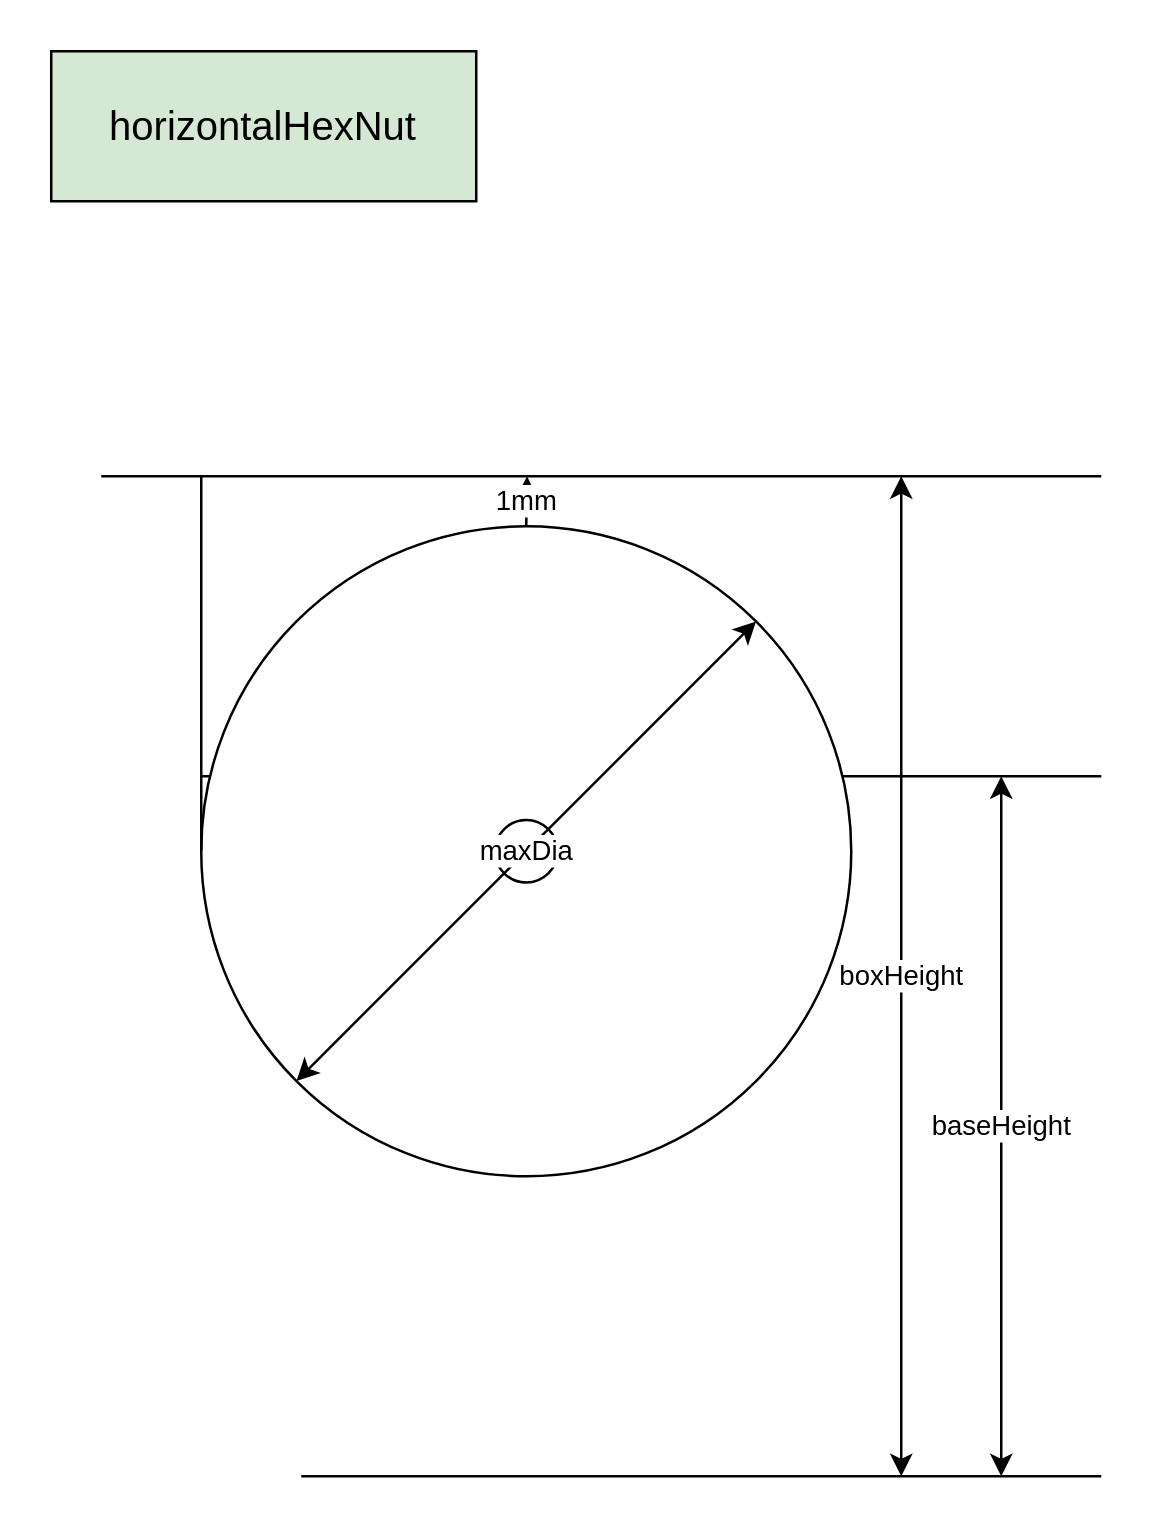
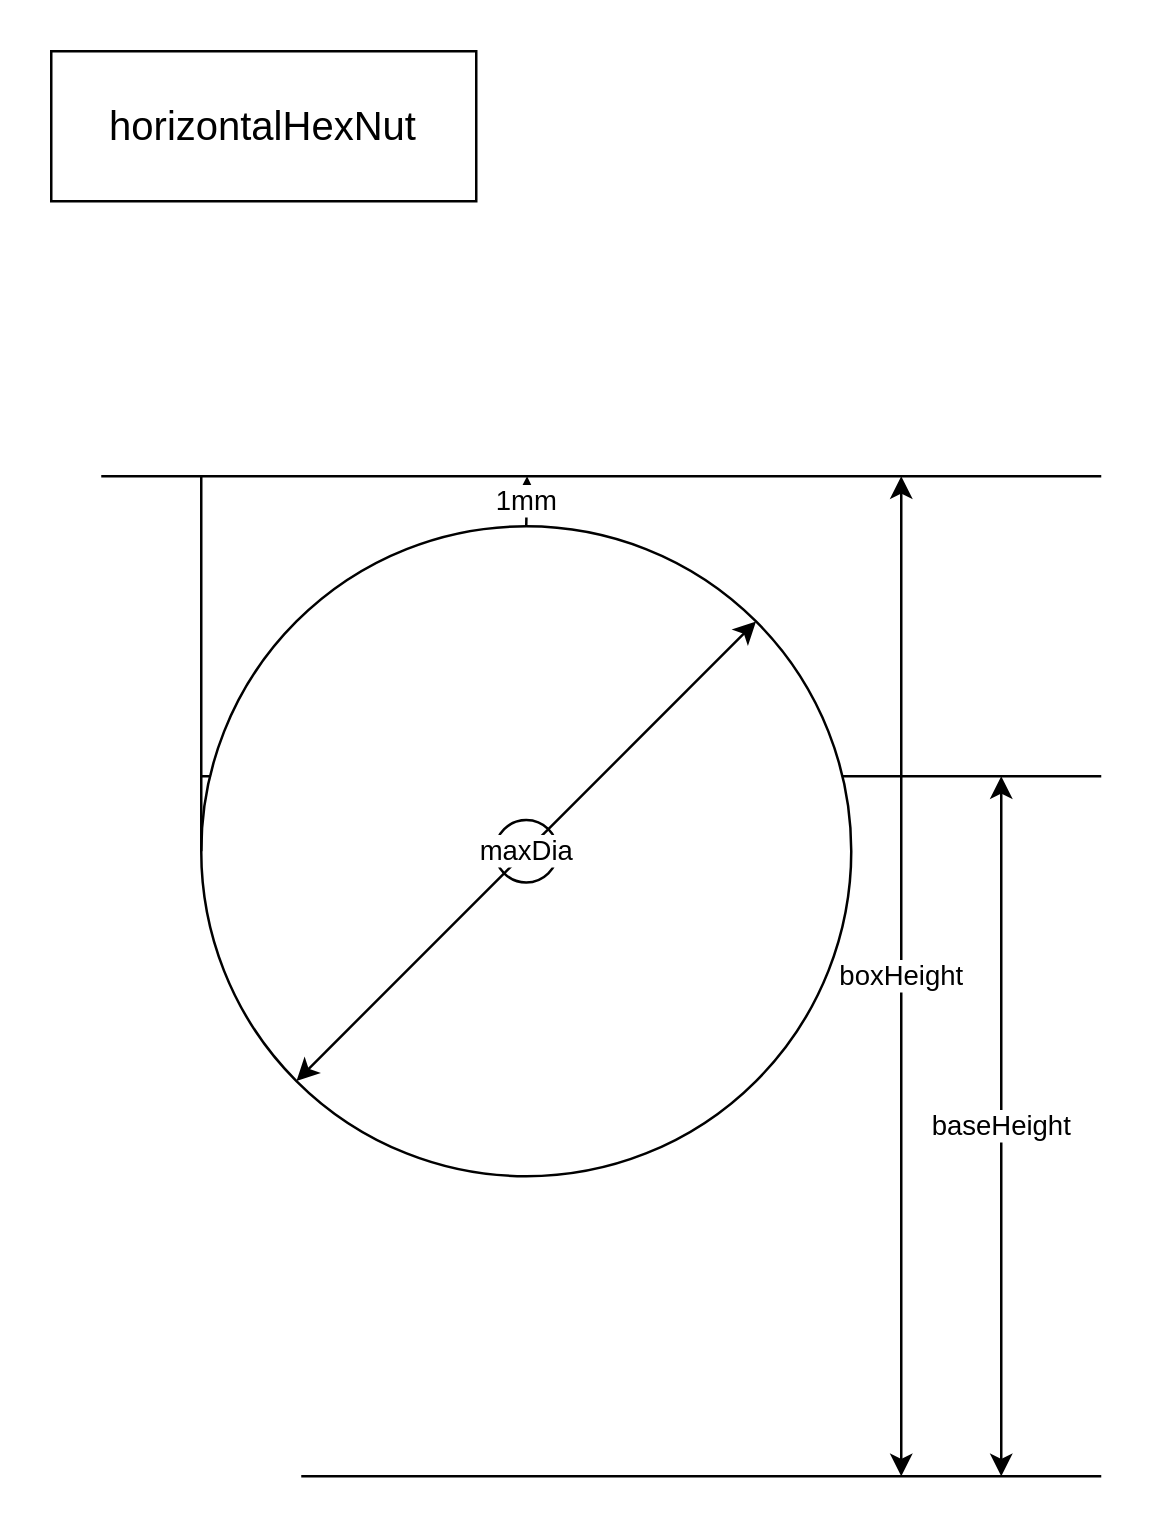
  <mxCell id="0" />
  <mxCell id="1" parent="0" />
  <mxCell id="2" value="" style="endArrow=none;html=1;rounded=0;" parent="1" edge="1"><mxGeometry width="50" height="50" relative="1" as="geometry"><mxPoint x="40" y="190" as="sourcePoint" /><mxPoint x="440" y="190" as="targetPoint" /></mxGeometry></mxCell>
  <mxCell id="3" value="" style="endArrow=none;html=1;rounded=0;" parent="1" edge="1"><mxGeometry width="50" height="50" relative="1" as="geometry"><mxPoint x="80" y="310" as="sourcePoint" /><mxPoint x="440" y="310" as="targetPoint" /></mxGeometry></mxCell>
  <mxCell id="4" value="" style="endArrow=none;html=1;rounded=0;" parent="1" edge="1"><mxGeometry width="50" height="50" relative="1" as="geometry"><mxPoint x="120" y="590" as="sourcePoint" /><mxPoint x="440" y="590" as="targetPoint" /></mxGeometry></mxCell>
  <mxCell id="5" value="1mm" style="edgeStyle=orthogonalEdgeStyle;rounded=0;orthogonalLoop=1;jettySize=auto;html=1;exitX=0.5;exitY=0;exitDx=0;exitDy=0;" parent="1" source="6" edge="1"><mxGeometry relative="1" as="geometry"><mxPoint x="210.333" y="190" as="targetPoint" /></mxGeometry></mxCell>
  <mxCell id="6" value="" style="ellipse;whiteSpace=wrap;html=1;aspect=fixed;" parent="1" vertex="1"><mxGeometry x="80" y="210" width="260" height="260" as="geometry" /></mxCell>
  <mxCell id="7" value="" style="endArrow=none;html=1;rounded=0;exitX=0;exitY=0.5;exitDx=0;exitDy=0;" parent="1" source="6" edge="1"><mxGeometry width="50" height="50" relative="1" as="geometry"><mxPoint x="230" y="430" as="sourcePoint" /><mxPoint x="80" y="190" as="targetPoint" /></mxGeometry></mxCell>
  <mxCell id="8" value="boxHeight" style="endArrow=classic;startArrow=classic;html=1;rounded=0;" parent="1" edge="1"><mxGeometry width="50" height="50" relative="1" as="geometry"><mxPoint x="360" y="590" as="sourcePoint" /><mxPoint x="360" y="190" as="targetPoint" /></mxGeometry></mxCell>
  <mxCell id="9" value="baseHeight" style="endArrow=classic;startArrow=classic;html=1;rounded=0;" parent="1" edge="1"><mxGeometry width="50" height="50" relative="1" as="geometry"><mxPoint x="400" y="590" as="sourcePoint" /><mxPoint x="400" y="310" as="targetPoint" /></mxGeometry></mxCell>
  <mxCell id="10" value="" style="ellipse;whiteSpace=wrap;html=1;aspect=fixed;" parent="1" vertex="1"><mxGeometry x="197.5" y="327.5" width="25" height="25" as="geometry" /></mxCell>
  <mxCell id="11" value="maxDia" style="endArrow=classic;startArrow=classic;html=1;rounded=0;entryX=1;entryY=0;entryDx=0;entryDy=0;exitX=0;exitY=1;exitDx=0;exitDy=0;" parent="1" source="6" target="6" edge="1"><mxGeometry width="50" height="50" relative="1" as="geometry"><mxPoint x="170" y="330" as="sourcePoint" /><mxPoint x="220" y="280" as="targetPoint" /></mxGeometry></mxCell>
- <mxCell id="12" value="horizontalHexNut" style="rounded=0;whiteSpace=wrap;html=1;fontSize=16;fillColor=#d5e8d4;" vertex="1" parent="1"><mxGeometry x="20" y="20" width="170" height="60" as="geometry" /></mxCell>
+ <mxCell id="12" value="horizontalHexNut" style="rounded=0;whiteSpace=wrap;html=1;fontSize=16;" vertex="1" parent="1"><mxGeometry x="20" y="20" width="170" height="60" as="geometry" /></mxCell>
